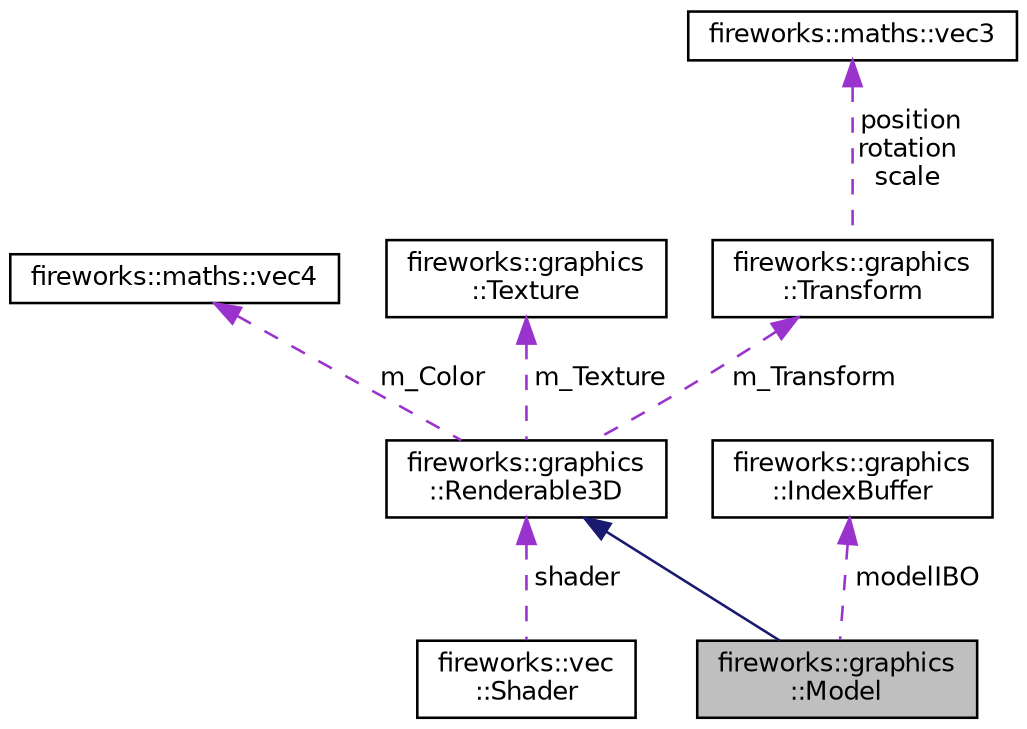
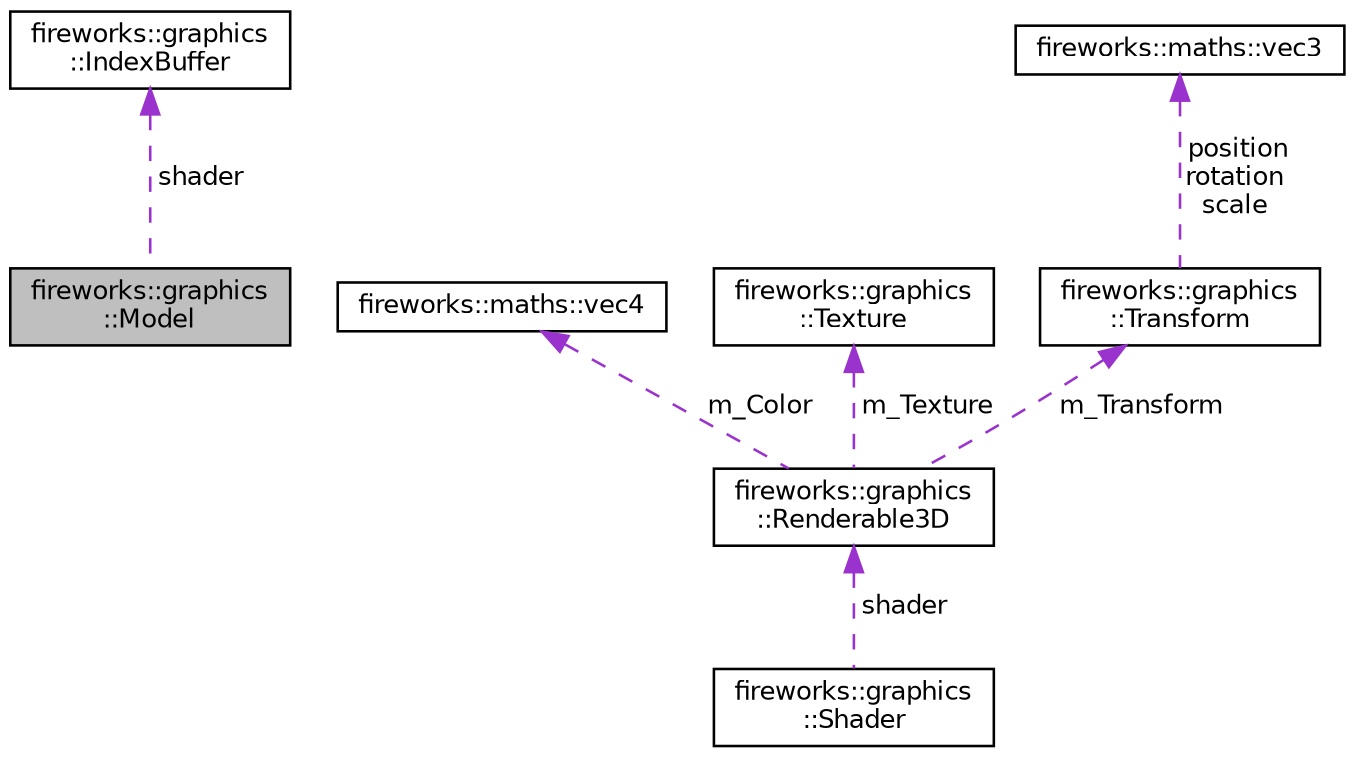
  digraph {
    rankdir=TB
    node [color=black fillcolor=white fontname=Helvetica fontsize=10 shape=record style=filled]
    edge [color=darkorchid3 dir=back fontname=Helvetica fontsize=10 labelfontname=Helvetica labelfontsize=10 style=dashed]
    n1 [fillcolor=grey75 fontcolor=black height=0.2 label="fireworks::graphics\l::Model" width=0.4]
    n2 [height=0.2 label="fireworks::graphics\l::Renderable3D" width=0.4]
-   n3 [height=0.2 label="fireworks::vec\l::Shader" width=0.4]
+   n3 [height=0.2 label="fireworks::graphics\l::Shader" width=0.4]
    n4 [height=0.2 label="fireworks::maths::vec4" width=0.4]
    n5 [height=0.2 label="fireworks::graphics\l::Texture" width=0.4]
    n6 [height=0.2 label="fireworks::graphics\l::Transform" width=0.4]
    n7 [height=0.2 label="fireworks::maths::vec3" width=0.4]
    n8 [height=0.2 label="fireworks::graphics\l::IndexBuffer" width=0.4]
-   n2 -> n1 [color=midnightblue style=solid]
    n2 -> n3 [label=" shader"]
    n4 -> n2 [label=" m_Color"]
    n5 -> n2 [label=" m_Texture"]
    n6 -> n2 [label=" m_Transform"]
    n7 -> n6 [label=" position\nrotation\nscale"]
-   n8 -> n1 [label=" modelIBO"]
+   n8 -> n1 [label=" shader"]
  }
